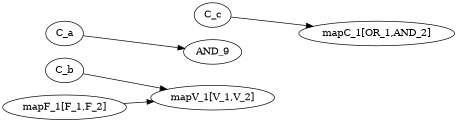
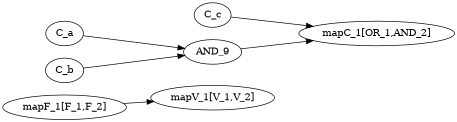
  digraph {
    rankdir=LR
    n1 [label=C_c]
    n2 [label="mapC_1[OR_1,AND_2]"]
    n3 [label=C_a]
    n4 [label=AND_9]
    n5 [label=C_b]
    n6 [label="mapF_1[F_1,F_2]"]
    n7 [label="mapV_1[V_1,V_2]"]
    n1 -> n2
    n3 -> n4
-   n5 -> n7
+   n4 -> n2
+   n5 -> n4
    n6 -> n7
  }
